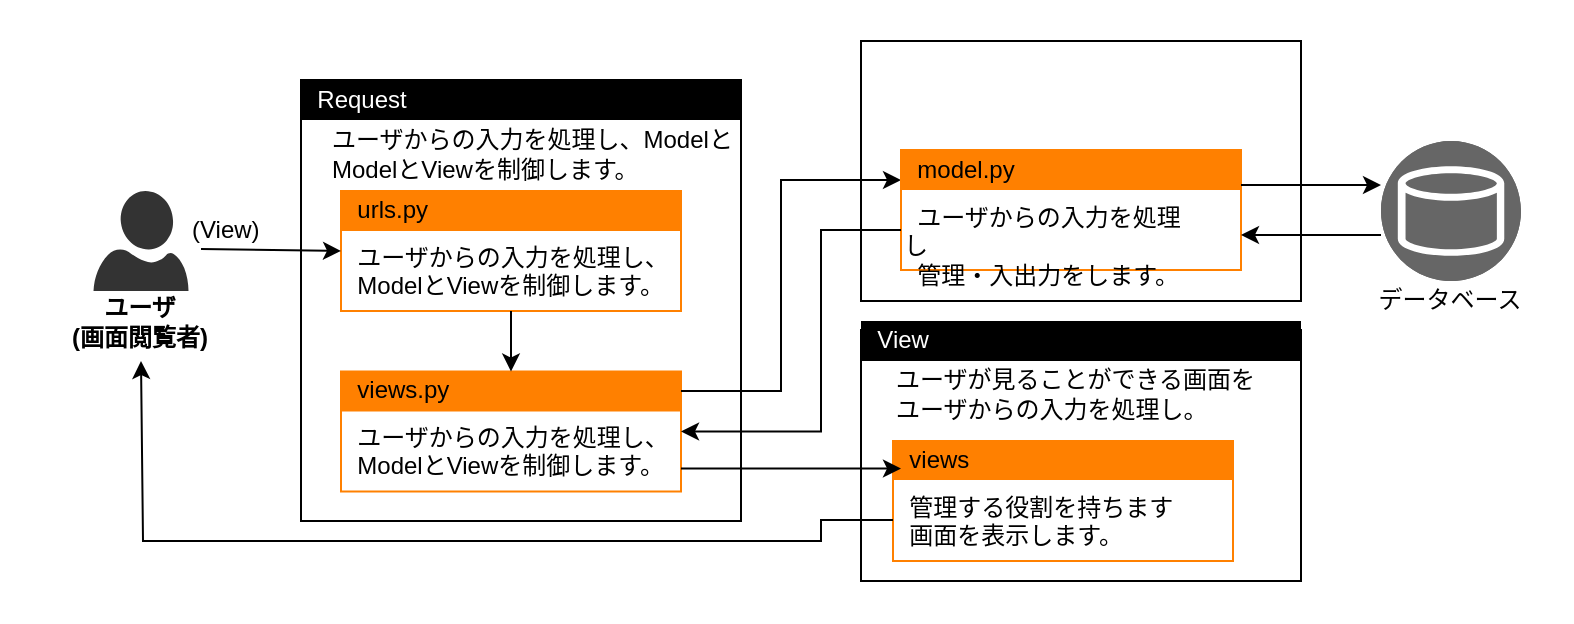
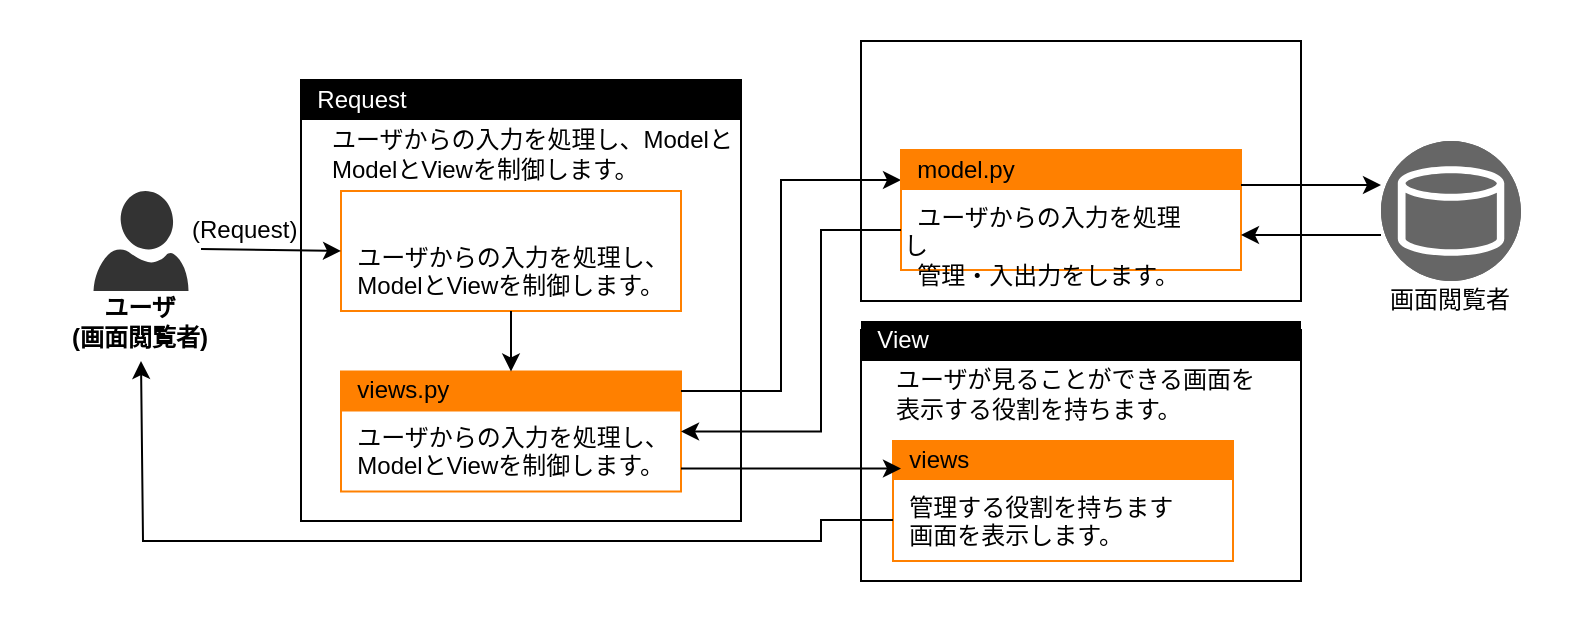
  <mxCell id="0" />
  <mxCell id="1" parent="0" />
  <mxCell id="2" value="" style="verticalLabelPosition=bottom;html=1;verticalAlign=top;align=center;strokeColor=none;fillColor=#333333;shape=mxgraph.azure.user;" parent="1" vertex="1"><mxGeometry x="46.25" y="95" width="47.5" height="50" as="geometry" /></mxCell>
- <mxCell id="3" value="(View)" style="text;html=1;strokeColor=none;fillColor=none;align=left;verticalAlign=middle;whiteSpace=wrap;rounded=0;fontSize=12;fontStyle=0" parent="1" vertex="1"><mxGeometry x="93.75" y="99.5" width="70" height="30" as="geometry" /></mxCell>
+ <mxCell id="3" value="(Request)" style="text;html=1;strokeColor=none;fillColor=none;align=left;verticalAlign=middle;whiteSpace=wrap;rounded=0;fontSize=12;fontStyle=0" parent="1" vertex="1"><mxGeometry x="93.75" y="99.5" width="70" height="30" as="geometry" /></mxCell>
  <mxCell id="4" value="ユーザ&lt;br&gt;(画面閲覧者)" style="text;html=1;strokeColor=none;fillColor=none;align=center;verticalAlign=middle;whiteSpace=wrap;rounded=0;fontSize=12;fontStyle=1" parent="1" vertex="1"><mxGeometry x="20" y="146" width="100" height="30" as="geometry" /></mxCell>
  <mxCell id="5" value="" style="rounded=0;whiteSpace=wrap;html=1;" vertex="1" parent="1"><mxGeometry x="150" y="39.5" width="220" height="220.5" as="geometry" /></mxCell>
  <mxCell id="6" value="&amp;nbsp; Request" style="text;html=1;strokeColor=none;fillColor=#000000;align=left;verticalAlign=middle;whiteSpace=wrap;rounded=0;fontSize=12;fontStyle=0;fontColor=#FFFFFF;" vertex="1" parent="1"><mxGeometry x="150" y="39.5" width="220" height="20" as="geometry" /></mxCell>
  <mxCell id="7" value="" style="rounded=0;whiteSpace=wrap;html=1;" vertex="1" parent="1"><mxGeometry x="430" y="164.5" width="220" height="125.5" as="geometry" /></mxCell>
  <mxCell id="8" value="&amp;nbsp; View" style="text;html=1;strokeColor=none;fillColor=#000000;align=left;verticalAlign=middle;whiteSpace=wrap;rounded=0;fontSize=12;fontStyle=0;fontColor=#FFFFFF;" vertex="1" parent="1"><mxGeometry x="430" y="160" width="220" height="20" as="geometry" /></mxCell>
  <mxCell id="9" value="" style="rounded=0;whiteSpace=wrap;html=1;" vertex="1" parent="1"><mxGeometry x="430" y="20" width="220" height="130" as="geometry" /></mxCell>
  <mxCell id="10" value="" style="rounded=0;whiteSpace=wrap;html=1;strokeColor=#ff8000;" vertex="1" parent="1"><mxGeometry x="170" y="95" width="170" height="60" as="geometry" /></mxCell>
  <mxCell id="11" value="&amp;nbsp; ユーザからの入力を処理し、&lt;br&gt;&amp;nbsp; ModelとViewを制御します。" style="text;html=1;strokeColor=none;fillColor=none;align=left;verticalAlign=top;whiteSpace=wrap;rounded=0;" vertex="1" parent="1"><mxGeometry x="170" y="115" width="170" height="40" as="geometry" /></mxCell>
- <mxCell id="12" value="&amp;nbsp; urls.py" style="text;html=1;strokeColor=none;fillColor=#FF8000;align=left;verticalAlign=middle;whiteSpace=wrap;rounded=0;fontSize=12;fontStyle=0" vertex="1" parent="1"><mxGeometry x="170" y="95" width="170" height="20" as="geometry" /></mxCell>
  <mxCell id="13" value="" style="rounded=0;whiteSpace=wrap;html=1;strokeColor=#ff8000;" vertex="1" parent="1"><mxGeometry x="170" y="185.25" width="170" height="60" as="geometry" /></mxCell>
  <mxCell id="14" value="&amp;nbsp; views.py" style="text;html=1;strokeColor=none;fillColor=#FF8000;align=left;verticalAlign=middle;whiteSpace=wrap;rounded=0;fontSize=12;fontStyle=0" vertex="1" parent="1"><mxGeometry x="170" y="185.25" width="170" height="20" as="geometry" /></mxCell>
  <mxCell id="15" style="edgeStyle=orthogonalEdgeStyle;rounded=0;orthogonalLoop=1;jettySize=auto;html=1;entryX=0;entryY=0.75;entryDx=0;entryDy=0;" edge="1" parent="1" target="18"><mxGeometry relative="1" as="geometry"><mxPoint x="340" y="195" as="sourcePoint" /><Array as="points"><mxPoint x="340" y="195" /><mxPoint x="390" y="195" /><mxPoint x="390" y="90" /></Array></mxGeometry></mxCell>
  <mxCell id="16" value="&amp;nbsp; ユーザからの入力を処理し、&lt;br&gt;&amp;nbsp; ModelとViewを制御します。" style="text;html=1;strokeColor=none;fillColor=none;align=left;verticalAlign=top;whiteSpace=wrap;rounded=0;" vertex="1" parent="1"><mxGeometry x="170" y="205.25" width="170" height="40" as="geometry" /></mxCell>
  <mxCell id="17" value="" style="rounded=0;whiteSpace=wrap;html=1;strokeColor=#ff8000;" vertex="1" parent="1"><mxGeometry x="450" y="74.5" width="170" height="60" as="geometry" /></mxCell>
  <mxCell id="18" value="&amp;nbsp; model.py" style="text;html=1;strokeColor=none;fillColor=#FF8000;align=left;verticalAlign=middle;whiteSpace=wrap;rounded=0;fontSize=12;fontStyle=0" vertex="1" parent="1"><mxGeometry x="450" y="74.5" width="170" height="20" as="geometry" /></mxCell>
  <mxCell id="19" style="edgeStyle=orthogonalEdgeStyle;rounded=0;orthogonalLoop=1;jettySize=auto;html=1;exitX=0;exitY=0.5;exitDx=0;exitDy=0;entryX=1;entryY=0.25;entryDx=0;entryDy=0;" edge="1" parent="1" source="20" target="16"><mxGeometry relative="1" as="geometry"><Array as="points"><mxPoint x="410" y="115" /><mxPoint x="410" y="215" /></Array></mxGeometry></mxCell>
  <mxCell id="20" value="&amp;nbsp; ユーザからの入力を処理し&lt;br&gt;&amp;nbsp; 管理・入出力をします。" style="text;html=1;strokeColor=none;fillColor=none;align=left;verticalAlign=top;whiteSpace=wrap;rounded=0;" vertex="1" parent="1"><mxGeometry x="450" y="94.5" width="150" height="40" as="geometry" /></mxCell>
  <mxCell id="21" value="" style="rounded=0;whiteSpace=wrap;html=1;strokeColor=#ff8000;" vertex="1" parent="1"><mxGeometry x="446" y="220" width="170" height="60" as="geometry" /></mxCell>
  <mxCell id="22" value="&amp;nbsp; views" style="text;html=1;strokeColor=none;fillColor=#FF8000;align=left;verticalAlign=middle;whiteSpace=wrap;rounded=0;fontSize=12;fontStyle=0" vertex="1" parent="1"><mxGeometry x="446" y="219.5" width="170" height="20" as="geometry" /></mxCell>
  <mxCell id="23" style="edgeStyle=orthogonalEdgeStyle;rounded=0;orthogonalLoop=1;jettySize=auto;html=1;exitX=0;exitY=0.5;exitDx=0;exitDy=0;" edge="1" parent="1" source="24"><mxGeometry relative="1" as="geometry"><mxPoint x="70" y="180" as="targetPoint" /><Array as="points"><mxPoint x="410" y="260" /><mxPoint x="410" y="270" /><mxPoint x="71" y="270" /><mxPoint x="71" y="180" /></Array></mxGeometry></mxCell>
  <mxCell id="24" value="&amp;nbsp; 管理する役割を持ちます&lt;br&gt;&amp;nbsp; 画面を表示します。" style="text;html=1;strokeColor=none;fillColor=none;align=left;verticalAlign=top;whiteSpace=wrap;rounded=0;" vertex="1" parent="1"><mxGeometry x="446" y="239.5" width="170" height="40" as="geometry" /></mxCell>
  <mxCell id="25" value="" style="fillColor=#666666;verticalLabelPosition=bottom;sketch=0;html=1;strokeColor=#ffffff;verticalAlign=top;align=center;points=[[0.145,0.145,0],[0.5,0,0],[0.855,0.145,0],[1,0.5,0],[0.855,0.855,0],[0.5,1,0],[0.145,0.855,0],[0,0.5,0]];pointerEvents=1;shape=mxgraph.cisco_safe.compositeIcon;bgIcon=ellipse;resIcon=mxgraph.cisco_safe.capability.database;" vertex="1" parent="1"><mxGeometry x="690" y="70" width="70" height="70" as="geometry" /></mxCell>
  <mxCell id="26" value="" style="endArrow=classic;html=1;rounded=0;strokeWidth=1;entryX=0;entryY=0.25;entryDx=0;entryDy=0;" parent="1" edge="1" target="11"><mxGeometry width="50" height="50" relative="1" as="geometry"><mxPoint x="100" y="124" as="sourcePoint" /><mxPoint x="140" y="119.5" as="targetPoint" /></mxGeometry></mxCell>
  <mxCell id="27" value="" style="endArrow=classic;html=1;rounded=0;strokeWidth=1;entryX=0.5;entryY=0;entryDx=0;entryDy=0;exitX=0.5;exitY=1;exitDx=0;exitDy=0;" edge="1" parent="1" source="11" target="14"><mxGeometry width="50" height="50" relative="1" as="geometry"><mxPoint x="48" y="226" as="sourcePoint" /><mxPoint x="170" y="225" as="targetPoint" /></mxGeometry></mxCell>
  <mxCell id="28" value="" style="endArrow=classic;html=1;rounded=0;strokeWidth=1;" edge="1" parent="1"><mxGeometry width="50" height="50" relative="1" as="geometry"><mxPoint x="690" y="117" as="sourcePoint" /><mxPoint x="620" y="117" as="targetPoint" /></mxGeometry></mxCell>
  <mxCell id="29" value="" style="endArrow=classic;html=1;rounded=0;strokeWidth=1;" edge="1" parent="1"><mxGeometry width="50" height="50" relative="1" as="geometry"><mxPoint x="620" y="92" as="sourcePoint" /><mxPoint x="690" y="92" as="targetPoint" /></mxGeometry></mxCell>
  <mxCell id="30" value="" style="endArrow=classic;html=1;rounded=0;strokeWidth=1;entryX=0;entryY=0.025;entryDx=0;entryDy=0;entryPerimeter=0;" edge="1" parent="1"><mxGeometry width="50" height="50" relative="1" as="geometry"><mxPoint x="340" y="233.76" as="sourcePoint" /><mxPoint x="450" y="233.76" as="targetPoint" /></mxGeometry></mxCell>
- <mxCell id="31" value="データベース" style="text;html=1;strokeColor=none;fillColor=none;align=center;verticalAlign=middle;whiteSpace=wrap;rounded=0;" vertex="1" parent="1"><mxGeometry x="685" y="134.5" width="80" height="30" as="geometry" /></mxCell>
- <mxCell id="32" value="ユーザが見ることができる画面を&lt;br&gt;ユーザからの入力を処理し。" style="text;html=1;strokeColor=none;fillColor=none;align=left;verticalAlign=middle;whiteSpace=wrap;rounded=0;" vertex="1" parent="1"><mxGeometry x="446" y="177" width="204" height="40" as="geometry" /></mxCell>
+ <mxCell id="31" value="画面閲覧者" style="text;html=1;strokeColor=none;fillColor=none;align=center;verticalAlign=middle;whiteSpace=wrap;rounded=0;" vertex="1" parent="1"><mxGeometry x="685" y="134.5" width="80" height="30" as="geometry" /></mxCell>
+ <mxCell id="32" value="ユーザが見ることができる画面を&lt;br&gt;表示する役割を持ちます。" style="text;html=1;strokeColor=none;fillColor=none;align=left;verticalAlign=middle;whiteSpace=wrap;rounded=0;" vertex="1" parent="1"><mxGeometry x="446" y="177" width="204" height="40" as="geometry" /></mxCell>
  <mxCell id="33" value="ユーザからの入力を処理し、Modelと&lt;br&gt;ModelとViewを制御します。" style="text;html=1;strokeColor=none;fillColor=none;align=left;verticalAlign=middle;whiteSpace=wrap;rounded=0;" vertex="1" parent="1"><mxGeometry x="163.75" y="62" width="206.25" height="30" as="geometry" /></mxCell>
